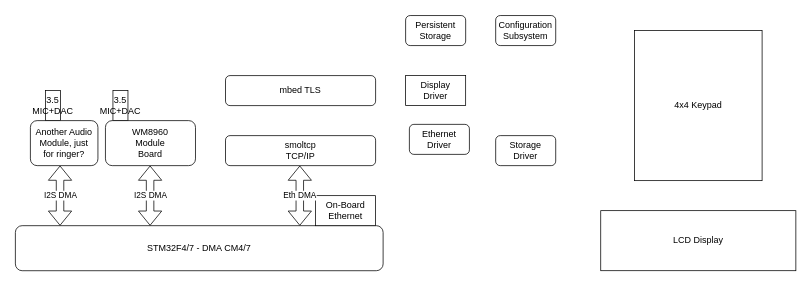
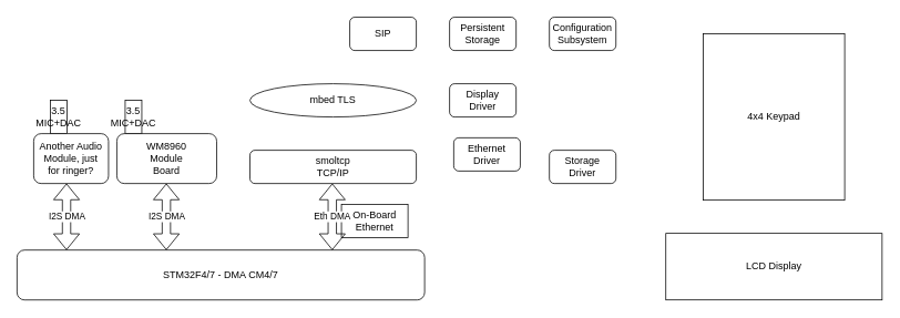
  <mxCell id="0" />
  <mxCell id="1" parent="0" />
  <mxCell id="2" value="&lt;span style=&quot;white-space: normal&quot;&gt;STM32F4/7 - DMA CM4/7&lt;/span&gt;" style="rounded=1;whiteSpace=wrap;html=1;" parent="1" vertex="1"><mxGeometry y="300" width="490" height="60" as="geometry" x="20" /></mxCell>
  <mxCell id="3" value="WM8960&lt;br&gt;Module&lt;br&gt;Board" style="rounded=1;whiteSpace=wrap;html=1;" parent="1" vertex="1"><mxGeometry x="140" y="160" width="120" height="60" as="geometry" /></mxCell>
  <mxCell id="4" value="I2S DMA" style="shape=flexArrow;endArrow=classic;startArrow=classic;html=1;" parent="1" edge="1"><mxGeometry width="50" height="50" relative="1" as="geometry"><mxPoint x="199.5" y="300" as="sourcePoint" /><mxPoint x="199.5" y="220" as="targetPoint" /></mxGeometry></mxCell>
  <mxCell id="5" value="3.5 MIC+DAC" style="rounded=0;whiteSpace=wrap;html=1;" vertex="1" parent="1"><mxGeometry x="150" y="120" width="20" height="40" as="geometry" /></mxCell>
- <mxCell id="6" value="On-Board&lt;br&gt;Ethernet" style="rounded=0;whiteSpace=wrap;html=1;" vertex="1" parent="1"><mxGeometry x="420" y="260" width="80" height="40" as="geometry" /></mxCell>
+ <mxCell id="6" value="On-Board&lt;br&gt;Ethernet" style="rounded=0;whiteSpace=wrap;html=1;" vertex="1" parent="1"><mxGeometry x="410" y="245" width="80" height="40" as="geometry" /></mxCell>
  <mxCell id="7" value="smoltcp&lt;br&gt;TCP/IP" style="rounded=1;whiteSpace=wrap;html=1;" vertex="1" parent="1"><mxGeometry x="300" y="180" width="200" height="40" as="geometry" /></mxCell>
+ <mxCell id="8" value="SIP" style="rounded=1;whiteSpace=wrap;html=1;" vertex="1" parent="1"><mxGeometry x="420" y="20" width="80" height="40" as="geometry" /></mxCell>
  <mxCell id="9" value="4x4 Keypad" style="rounded=0;whiteSpace=wrap;html=1;" vertex="1" parent="1"><mxGeometry x="845" y="40" width="170" height="200" as="geometry" /></mxCell>
  <mxCell id="10" value="LCD Display" style="rounded=0;whiteSpace=wrap;html=1;" vertex="1" parent="1"><mxGeometry x="800" y="280" width="260" height="80" as="geometry" /></mxCell>
- <mxCell id="11" value="mbed TLS" style="rounded=1;whiteSpace=wrap;html=1;" vertex="1" parent="1"><mxGeometry x="300" y="100" width="200" height="40" as="geometry" /></mxCell>
+ <mxCell id="11" value="mbed TLS" style="ellipse;whiteSpace=wrap;html=1;" vertex="1" parent="1"><mxGeometry x="300" y="100" width="200" height="40" as="geometry" /></mxCell>
  <mxCell id="12" value="Eth DMA" style="shape=flexArrow;endArrow=classic;startArrow=classic;html=1;" edge="1" parent="1"><mxGeometry width="50" height="50" relative="1" as="geometry"><mxPoint x="399" y="300" as="sourcePoint" /><mxPoint x="399" y="220" as="targetPoint" /></mxGeometry></mxCell>
  <mxCell id="13" value="Storage&lt;br&gt;Driver" style="rounded=1;whiteSpace=wrap;html=1;" vertex="1" parent="1"><mxGeometry x="660" y="180" width="80" height="40" as="geometry" /></mxCell>
  <mxCell id="14" value="Ethernet&lt;br&gt;Driver" style="rounded=1;whiteSpace=wrap;html=1;" vertex="1" parent="1"><mxGeometry x="545" y="165" width="80" height="40" as="geometry" /></mxCell>
- <mxCell id="15" value="Display&lt;br&gt;Driver" style="whiteSpace=wrap;html=1;rounded=0;" vertex="1" parent="1"><mxGeometry x="540" y="100" width="80" height="40" as="geometry" /></mxCell>
+ <mxCell id="15" value="Display&lt;br&gt;Driver" style="rounded=1;whiteSpace=wrap;html=1;" vertex="1" parent="1"><mxGeometry x="540" y="100" width="80" height="40" as="geometry" /></mxCell>
  <mxCell id="16" value="Configuration&lt;br&gt;Subsystem" style="rounded=1;whiteSpace=wrap;html=1;" vertex="1" parent="1"><mxGeometry x="660" y="20" width="80" height="40" as="geometry" /></mxCell>
  <mxCell id="17" value="Persistent&lt;br&gt;Storage" style="rounded=1;whiteSpace=wrap;html=1;" vertex="1" parent="1"><mxGeometry x="540" y="20" width="80" height="40" as="geometry" /></mxCell>
  <mxCell id="18" value="Another Audio&lt;br&gt;Module, just&lt;br&gt;for ringer?" style="rounded=1;whiteSpace=wrap;html=1;" vertex="1" parent="1"><mxGeometry x="40" y="160" width="90" height="60" as="geometry" /></mxCell>
  <mxCell id="19" value="3.5 MIC+DAC" style="rounded=0;whiteSpace=wrap;html=1;" vertex="1" parent="1"><mxGeometry x="60" y="120" width="20" height="40" as="geometry" /></mxCell>
  <mxCell id="20" value="I2S DMA" style="shape=flexArrow;endArrow=classic;startArrow=classic;html=1;" edge="1" parent="1"><mxGeometry width="50" height="50" relative="1" as="geometry"><mxPoint x="79.5" y="300" as="sourcePoint" /><mxPoint x="79.5" y="220" as="targetPoint" /></mxGeometry></mxCell>
